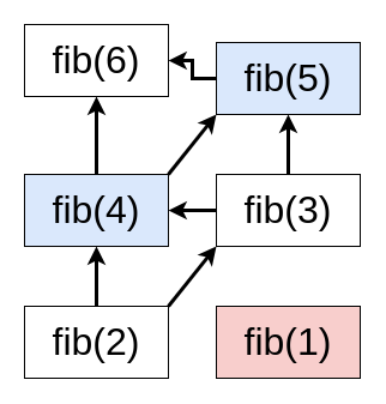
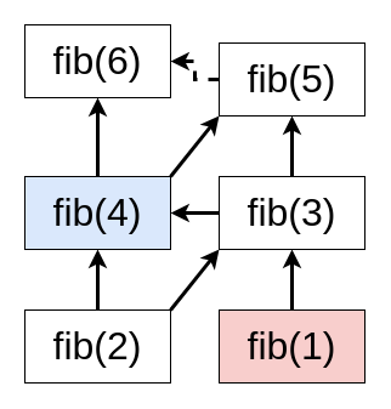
  <mxCell id="0" />
  <mxCell id="1" parent="0" />
  <mxCell id="2" style="rounded=0;orthogonalLoop=1;jettySize=auto;html=1;exitX=1;exitY=0;exitDx=0;exitDy=0;entryX=0;entryY=1;entryDx=0;entryDy=0;strokeWidth=3;" edge="1" parent="1" source="4" target="10"><mxGeometry relative="1" as="geometry"><Array as="points" /></mxGeometry></mxCell>
  <mxCell id="3" style="edgeStyle=orthogonalEdgeStyle;rounded=0;orthogonalLoop=1;jettySize=auto;html=1;entryX=0.5;entryY=1;entryDx=0;entryDy=0;strokeWidth=3;" edge="1" parent="1" source="4" target="15"><mxGeometry relative="1" as="geometry" /></mxCell>
  <mxCell id="4" value="fib(4)" style="rounded=0;whiteSpace=wrap;html=1;fontSize=32;fillColor=#dae8fc;" vertex="1" parent="1"><mxGeometry y="145" width="120" height="60" as="geometry" x="20" /></mxCell>
  <mxCell id="5" style="rounded=0;orthogonalLoop=1;jettySize=auto;html=1;exitX=0.5;exitY=0;exitDx=0;exitDy=0;entryX=0.5;entryY=1;entryDx=0;entryDy=0;strokeWidth=3;" edge="1" parent="1" source="7" target="4"><mxGeometry relative="1" as="geometry" /></mxCell>
  <mxCell id="6" style="rounded=0;orthogonalLoop=1;jettySize=auto;html=1;exitX=1;exitY=0;exitDx=0;exitDy=0;entryX=0;entryY=1;entryDx=0;entryDy=0;strokeWidth=3;" edge="1" parent="1" source="7" target="12"><mxGeometry relative="1" as="geometry" /></mxCell>
  <mxCell id="7" value="fib(2)" style="rounded=0;whiteSpace=wrap;html=1;fontSize=32;" vertex="1" parent="1"><mxGeometry y="255" width="120" height="60" as="geometry" x="20" /></mxCell>
  <mxCell id="8" style="rounded=0;orthogonalLoop=1;jettySize=auto;html=1;exitX=0.5;exitY=0;exitDx=0;exitDy=0;entryX=0.5;entryY=1;entryDx=0;entryDy=0;strokeWidth=3;" edge="1" parent="1" source="12" target="10"><mxGeometry relative="1" as="geometry" /></mxCell>
- <mxCell id="9" style="edgeStyle=orthogonalEdgeStyle;rounded=0;orthogonalLoop=1;jettySize=auto;html=1;entryX=1;entryY=0.5;entryDx=0;entryDy=0;strokeWidth=3;" edge="1" parent="1" source="10" target="15"><mxGeometry relative="1" as="geometry" /></mxCell>
- <mxCell id="10" value="fib(5)" style="rounded=0;whiteSpace=wrap;html=1;fontSize=32;fillColor=#dae8fc;" vertex="1" parent="1"><mxGeometry x="180" width="120" height="60" as="geometry" y="35" /></mxCell>
+ <mxCell id="9" style="edgeStyle=orthogonalEdgeStyle;rounded=0;orthogonalLoop=1;jettySize=auto;html=1;entryX=1;entryY=0.5;entryDx=0;entryDy=0;strokeWidth=3;dashed=1;" edge="1" parent="1" source="10" target="15"><mxGeometry relative="1" as="geometry" /></mxCell>
+ <mxCell id="10" value="fib(5)" style="rounded=0;whiteSpace=wrap;html=1;fontSize=32;" vertex="1" parent="1"><mxGeometry x="180" width="120" height="60" as="geometry" y="35" /></mxCell>
  <mxCell id="11" style="edgeStyle=orthogonalEdgeStyle;rounded=0;orthogonalLoop=1;jettySize=auto;html=1;strokeWidth=3;" edge="1" parent="1" source="12" target="4"><mxGeometry relative="1" as="geometry" /></mxCell>
  <mxCell id="12" value="fib(3)" style="rounded=0;whiteSpace=wrap;html=1;fontSize=32;" vertex="1" parent="1"><mxGeometry x="180" y="145" width="120" height="60" as="geometry" /></mxCell>
+ <mxCell id="13" style="rounded=0;orthogonalLoop=1;jettySize=auto;html=1;exitX=0.5;exitY=0;exitDx=0;exitDy=0;entryX=0.5;entryY=1;entryDx=0;entryDy=0;strokeWidth=3;" edge="1" parent="1" source="14" target="12"><mxGeometry relative="1" as="geometry" /></mxCell>
  <mxCell id="14" value="fib(1)" style="rounded=0;whiteSpace=wrap;html=1;fontSize=32;fillColor=#f8cecc;" vertex="1" parent="1"><mxGeometry x="180" y="255" width="120" height="60" as="geometry" /></mxCell>
  <mxCell id="15" value="fib(6)" style="rounded=0;whiteSpace=wrap;html=1;fontSize=32;" vertex="1" parent="1"><mxGeometry x="20" y="20" width="120" height="60" as="geometry" /></mxCell>
